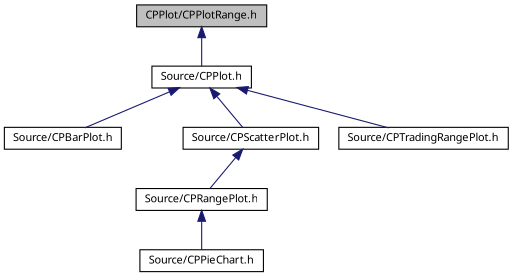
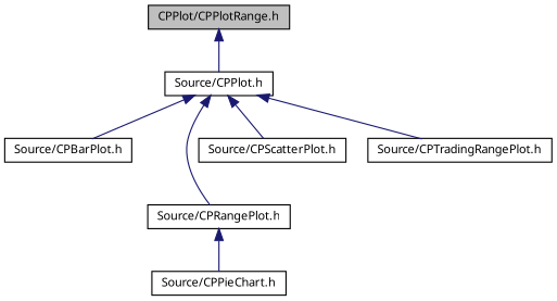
  digraph {
    node [color=black fontname="Lucinda Grande" fontsize=10 shape=record]
    edge [color=midnightblue dir=back fontname="Lucinda Grande" fontsize=10 labelfontname="Lucinda Grande" labelfontsize=10 style=solid]
    n1 [fillcolor=grey75 fontcolor=black height=0.2 label="CPPlot/CPPlotRange.h" style=filled width=0.4]
    n2 [height=0.2 label="Source/CPPlot.h" width=0.4]
    n3 [height=0.2 label="Source/CPBarPlot.h" width=0.4]
    n4 [height=0.2 label="Source/CPRangePlot.h" width=0.4]
    n5 [height=0.2 label="Source/CPScatterPlot.h" width=0.4]
    n6 [height=0.2 label="Source/CPTradingRangePlot.h" width=0.4]
    n7 [height=0.2 label="Source/CPPieChart.h" width=0.4]
    n1 -> n2
    n2 -> n3
-   n5 -> n4
+   n2 -> n4
    n2 -> n5
    n2 -> n6
    n4 -> n7
  }
